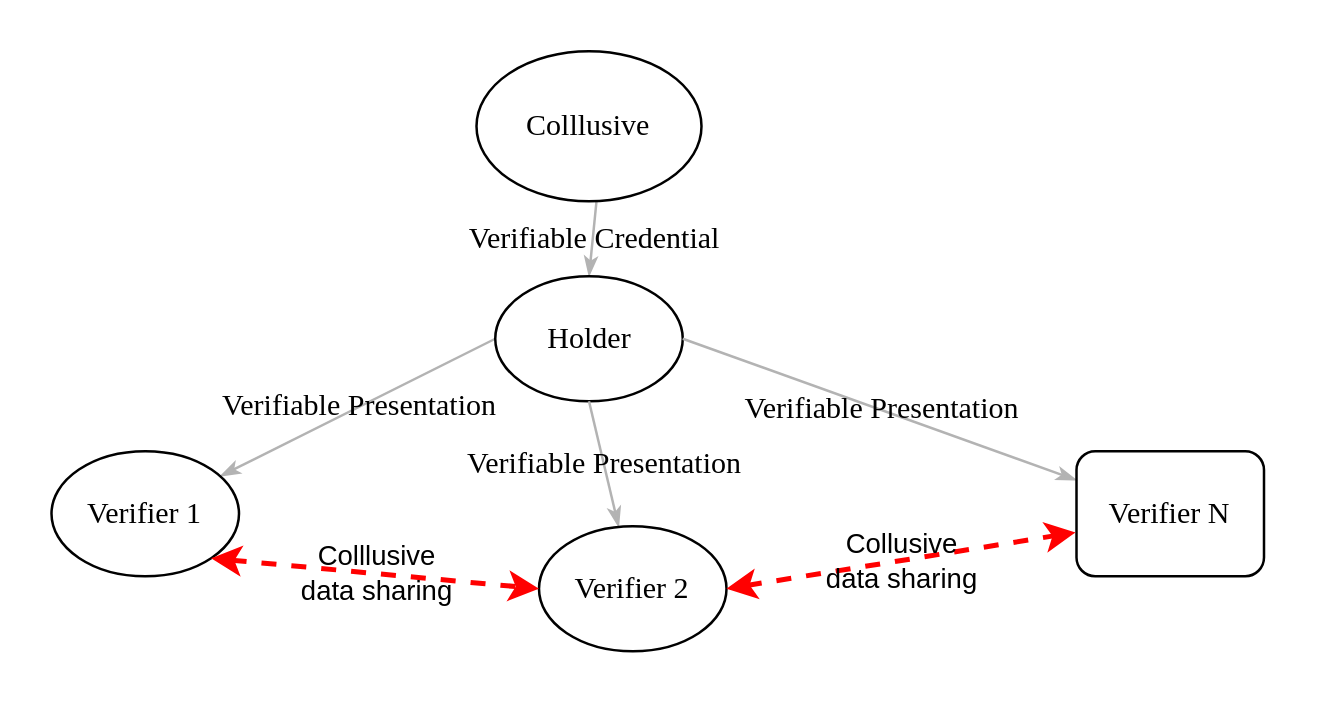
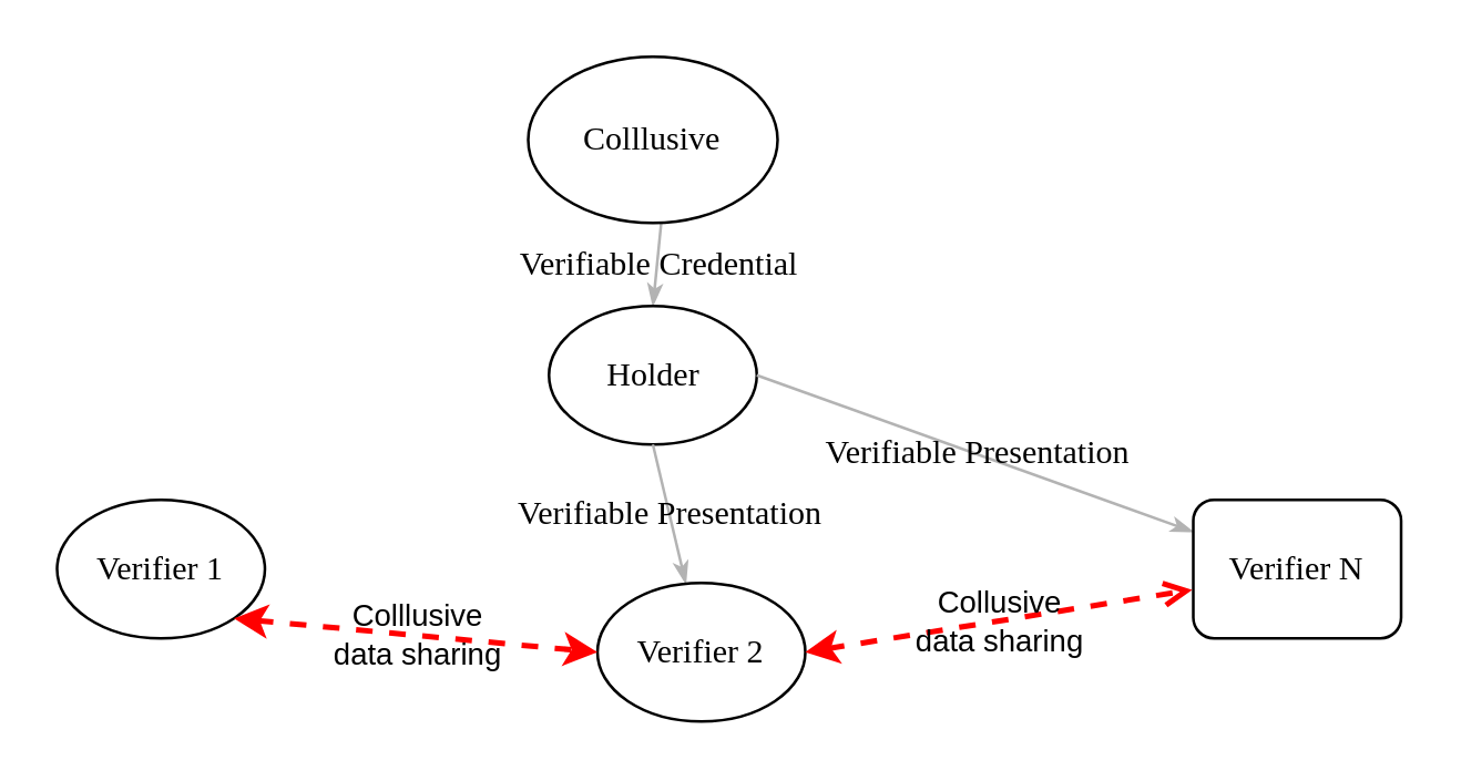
  <mxCell id="0" />
  <mxCell id="1" parent="0" />
  <mxCell id="2" value="Verifiable Credential" style="edgeStyle=none;rounded=1;html=1;labelBackgroundColor=none;startArrow=none;startFill=0;startSize=5;endArrow=classicThin;endFill=1;endSize=5;jettySize=auto;orthogonalLoop=1;strokeColor=#B3B3B3;strokeWidth=1;fontFamily=Verdana;fontSize=12;entryX=0.5;entryY=0;entryDx=0;entryDy=0;" parent="1" target="5" edge="1"><mxGeometry relative="1" as="geometry"><mxPoint x="238" y="80" as="sourcePoint" /><mxPoint x="238" y="130" as="targetPoint" /></mxGeometry></mxCell>
  <mxCell id="3" value="Colllusive" style="ellipse;whiteSpace=wrap;html=1;rounded=0;shadow=0;comic=0;labelBackgroundColor=none;strokeWidth=1;fontFamily=Verdana;fontSize=12;align=center;fillColor=none;" parent="1" vertex="1"><mxGeometry x="190" y="20" width="90" height="60" as="geometry" /></mxCell>
- <mxCell id="4" value="Verifiable Presentation" style="edgeStyle=none;rounded=1;html=1;labelBackgroundColor=none;startArrow=none;startFill=0;startSize=5;endArrow=classicThin;endFill=1;endSize=5;jettySize=auto;orthogonalLoop=1;strokeColor=#B3B3B3;strokeWidth=1;fontFamily=Verdana;fontSize=12;exitX=0;exitY=0.5;exitDx=0;exitDy=0;" parent="1" source="5" target="6" edge="1"><mxGeometry relative="1" as="geometry" /></mxCell>
  <mxCell id="5" value="&lt;span&gt;Holder&lt;/span&gt;" style="ellipse;whiteSpace=wrap;html=1;rounded=0;shadow=0;comic=0;labelBackgroundColor=none;strokeWidth=1;fontFamily=Verdana;fontSize=12;align=center;fillColor=none;" parent="1" vertex="1"><mxGeometry x="197.5" y="110" width="75" height="50" as="geometry" /></mxCell>
  <mxCell id="6" value="&lt;span&gt;Verifier 1&lt;/span&gt;" style="ellipse;whiteSpace=wrap;html=1;rounded=0;shadow=0;comic=0;labelBackgroundColor=none;strokeWidth=1;fontFamily=Verdana;fontSize=12;align=center;fillColor=none;" parent="1" vertex="1"><mxGeometry x="20" y="180" width="75" height="50" as="geometry" /></mxCell>
  <mxCell id="7" value="Verifiable Presentation" style="edgeStyle=none;rounded=1;html=1;labelBackgroundColor=none;startArrow=none;startFill=0;startSize=5;endArrow=classicThin;endFill=1;endSize=5;jettySize=auto;orthogonalLoop=1;strokeColor=#B3B3B3;strokeWidth=1;fontFamily=Verdana;fontSize=12;exitX=0.5;exitY=1;exitDx=0;exitDy=0;" parent="1" source="5" target="8" edge="1"><mxGeometry relative="1" as="geometry"><mxPoint x="281" y="290" as="sourcePoint" /></mxGeometry></mxCell>
  <mxCell id="8" value="&lt;span&gt;Verifier 2&lt;/span&gt;" style="ellipse;whiteSpace=wrap;html=1;rounded=0;shadow=0;comic=0;labelBackgroundColor=none;strokeWidth=1;fontFamily=Verdana;fontSize=12;align=center;fillColor=none;" parent="1" vertex="1"><mxGeometry x="215" y="210" width="75" height="50" as="geometry" /></mxCell>
  <mxCell id="9" value="Verifiable Presentation" style="edgeStyle=none;rounded=1;html=1;labelBackgroundColor=none;startArrow=none;startFill=0;startSize=5;endArrow=classicThin;endFill=1;endSize=5;jettySize=auto;orthogonalLoop=1;strokeColor=#B3B3B3;strokeWidth=1;fontFamily=Verdana;fontSize=12;exitX=1;exitY=0.5;exitDx=0;exitDy=0;" parent="1" source="5" target="10" edge="1"><mxGeometry relative="1" as="geometry"><mxPoint x="465" y="150" as="sourcePoint" /></mxGeometry></mxCell>
  <mxCell id="10" value="&lt;span&gt;Verifier N&lt;/span&gt;" style="whiteSpace=wrap;html=1;shadow=0;comic=0;labelBackgroundColor=none;strokeWidth=1;fontFamily=Verdana;fontSize=12;align=center;fillColor=none;rounded=1;" parent="1" vertex="1"><mxGeometry x="430" y="180" width="75" height="50" as="geometry" /></mxCell>
  <mxCell id="11" value="Colllusive&lt;br&gt;data sharing" style="endArrow=classic;startArrow=classic;html=1;rounded=0;exitX=1;exitY=1;exitDx=0;exitDy=0;entryX=0;entryY=0.5;entryDx=0;entryDy=0;dashed=1;strokeWidth=2;strokeColor=#FF0000;labelBackgroundColor=none;" parent="1" source="6" target="8" edge="1"><mxGeometry width="50" height="50" relative="1" as="geometry"><mxPoint x="230" y="180" as="sourcePoint" /><mxPoint x="280" y="130" as="targetPoint" /></mxGeometry></mxCell>
- <mxCell id="12" value="Collusive&lt;br&gt;data sharing" style="endArrow=classic;startArrow=classic;html=1;rounded=0;exitX=1;exitY=0.5;exitDx=0;exitDy=0;entryX=-0.005;entryY=0.649;entryDx=0;entryDy=0;dashed=1;strokeWidth=2;strokeColor=#FF0000;entryPerimeter=0;labelBackgroundColor=none;" parent="1" source="8" target="10" edge="1"><mxGeometry width="50" height="50" relative="1" as="geometry"><mxPoint x="124" y="233" as="sourcePoint" /><mxPoint x="225" y="245" as="targetPoint" /></mxGeometry></mxCell>
+ <mxCell id="12" value="Collusive&lt;br&gt;data sharing" style="endArrow=open;startArrow=classic;html=1;rounded=0;exitX=1;exitY=0.5;exitDx=0;exitDy=0;entryX=-0.005;entryY=0.649;entryDx=0;entryDy=0;dashed=1;strokeWidth=2;strokeColor=#FF0000;entryPerimeter=0;labelBackgroundColor=none;" parent="1" source="8" target="10" edge="1"><mxGeometry width="50" height="50" relative="1" as="geometry"><mxPoint x="124" y="233" as="sourcePoint" /><mxPoint x="225" y="245" as="targetPoint" /></mxGeometry></mxCell>
